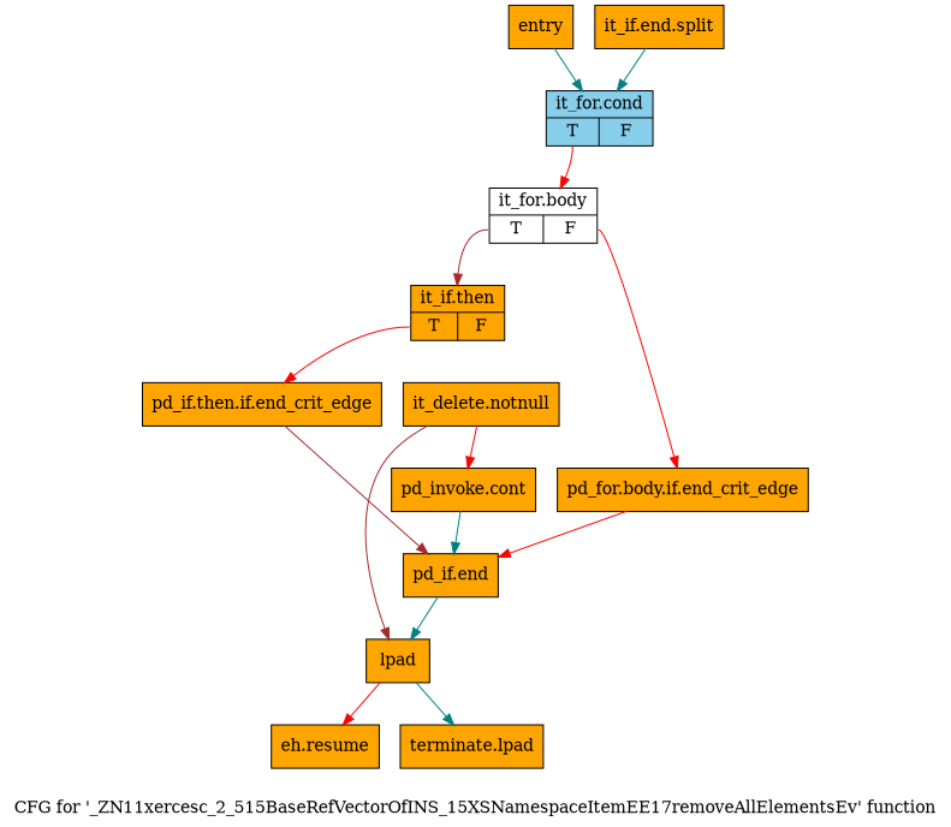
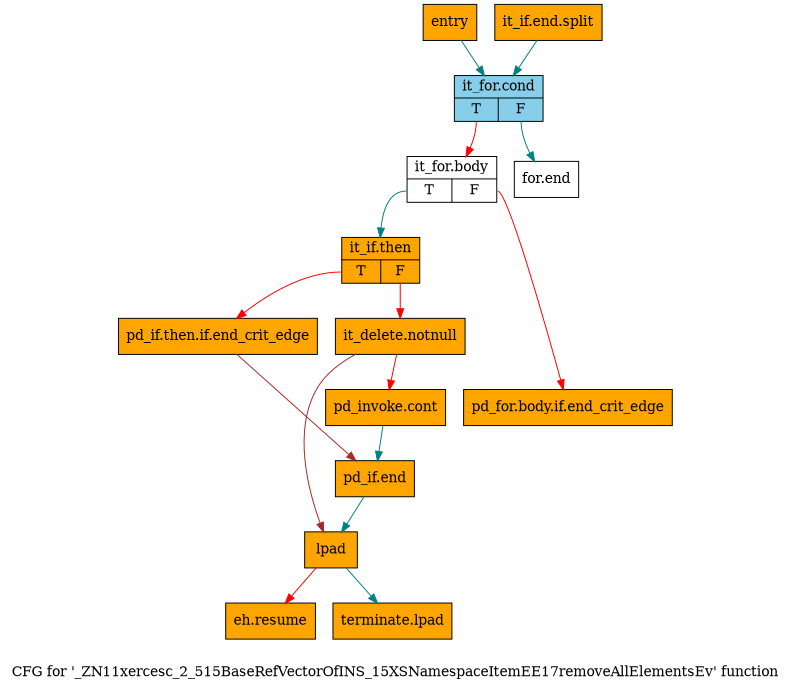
  digraph {
    label="CFG for '_ZN11xercesc_2_515BaseRefVectorOfINS_15XSNamespaceItemEE17removeAllElementsEv' function"
    node [fillcolor=orange shape=record style=filled]
    edge [color=red]
    n1 [label="{entry}"]
    n2 [fillcolor=skyblue label="{it_for.cond|{<s0>T|<s1>F}}"]
    n3 [fillcolor=white label="{it_for.body|{<s0>T|<s1>F}}"]
+   n4 [fillcolor=white label="{for.end}"]
    n5 [label="{it_if.then|{<s0>T|<s1>F}}"]
    n6 [label="{pd_for.body.if.end_crit_edge}"]
    n7 [label="{pd_if.then.if.end_crit_edge}"]
    n8 [label="{it_delete.notnull}"]
    n9 [label="{pd_if.end}"]
    n10 [label="{pd_invoke.cont}"]
    n11 [label="{lpad}"]
    n12 [label="{it_if.end.split}"]
    n13 [label="{eh.resume}"]
    n14 [label="{terminate.lpad}"]
    n1 -> n2 [color=teal]
    n2 -> n3 [tailport=s0]
-   n3 -> n5 [color=brown tailport=s0]
+   n2 -> n4 [color=teal tailport=s1]
+   n3 -> n5 [color=teal tailport=s0]
    n3 -> n6 [tailport=s1]
    n5 -> n7 [tailport=s0]
-   n6 -> n9
+   n5 -> n8 [tailport=s1]
    n7 -> n9 [color=brown]
    n8 -> n10
    n8 -> n11 [color=brown]
    n9 -> n11 [color=teal]
    n10 -> n9 [color=teal]
    n11 -> n13
    n11 -> n14 [color=teal]
    n12 -> n2 [color=teal]
  }
